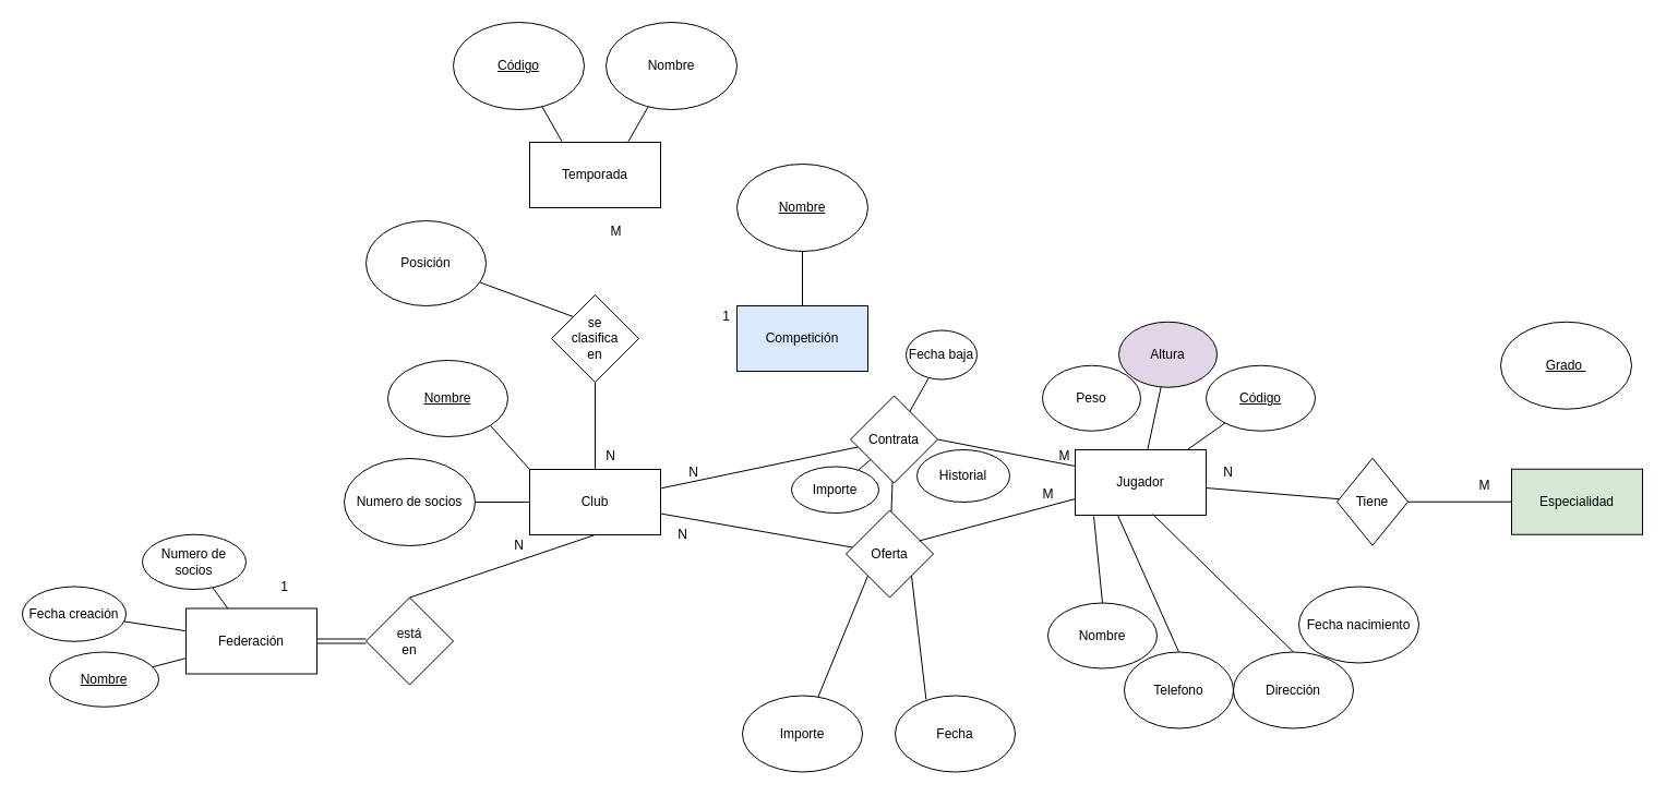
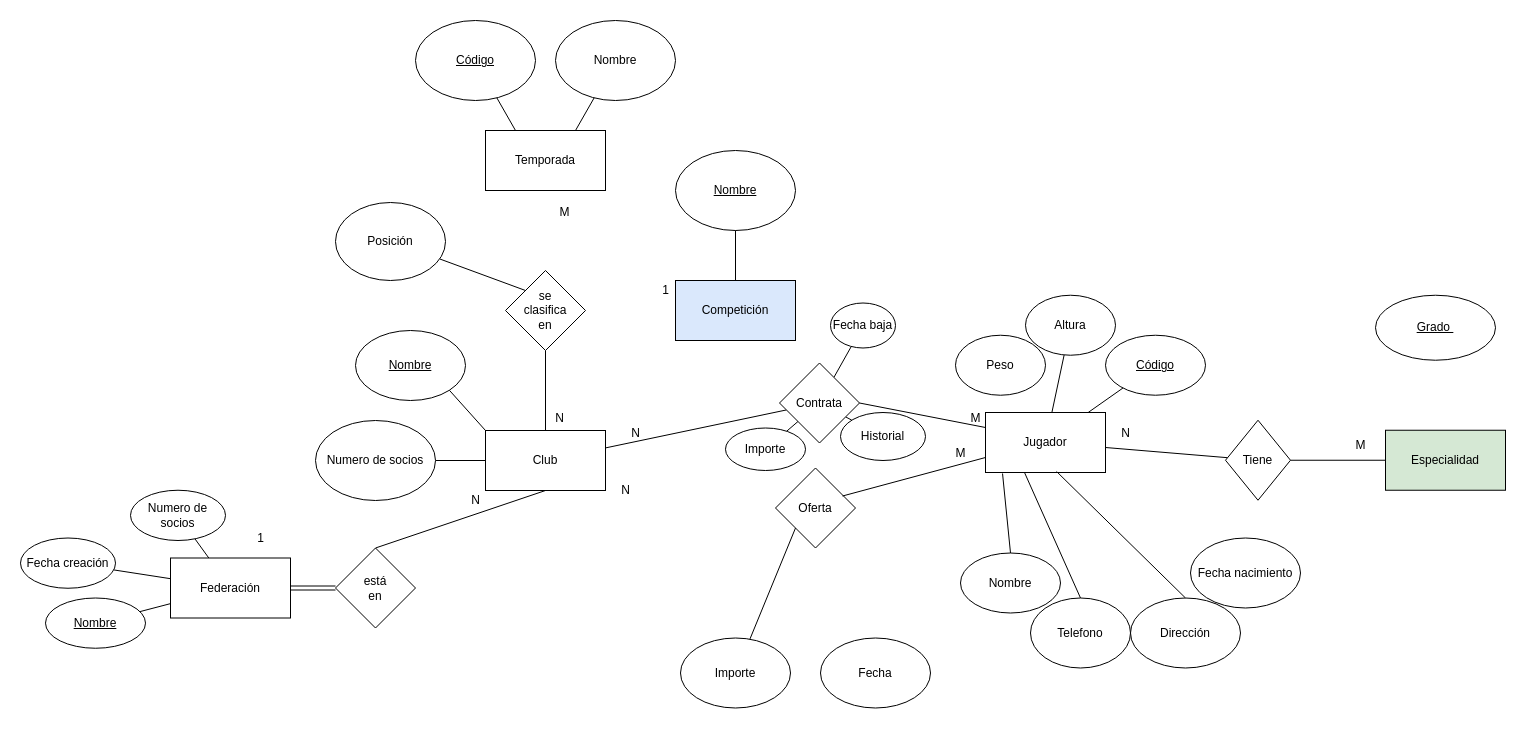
  <mxCell id="0" />
  <mxCell id="1" parent="0" />
  <mxCell id="2" value="Temporada" style="rounded=0;whiteSpace=wrap;html=1;" vertex="1" parent="1"><mxGeometry x="485" y="130" width="120" height="60" as="geometry" /></mxCell>
  <mxCell id="3" style="rounded=0;orthogonalLoop=1;jettySize=auto;html=1;endArrow=none;endFill=0;" edge="1" parent="1" source="6" target="21"><mxGeometry relative="1" as="geometry" /></mxCell>
  <mxCell id="4" style="edgeStyle=none;rounded=0;orthogonalLoop=1;jettySize=auto;html=1;endArrow=none;endFill=0;" edge="1" parent="1" source="6" target="25"><mxGeometry relative="1" as="geometry" /></mxCell>
- <mxCell id="5" style="edgeStyle=none;rounded=0;orthogonalLoop=1;jettySize=auto;html=1;endArrow=none;endFill=0;" edge="1" parent="1" source="6" target="30"><mxGeometry relative="1" as="geometry" /></mxCell>
  <mxCell id="6" value="Club" style="rounded=0;whiteSpace=wrap;html=1;" vertex="1" parent="1"><mxGeometry x="485" y="430" width="120" height="60" as="geometry" /></mxCell>
  <mxCell id="7" value="Competición" style="rounded=0;whiteSpace=wrap;html=1;fillColor=#dae8fc;" vertex="1" parent="1"><mxGeometry x="675" y="280" width="120" height="60" as="geometry" /></mxCell>
  <mxCell id="8" value="Especialidad" style="rounded=0;whiteSpace=wrap;html=1;fillColor=#d5e8d4;" vertex="1" parent="1"><mxGeometry x="1385" y="429.74" width="120" height="60" as="geometry" /></mxCell>
  <mxCell id="9" style="edgeStyle=none;rounded=0;orthogonalLoop=1;jettySize=auto;html=1;endArrow=none;endFill=0;" edge="1" parent="1" source="12" target="69"><mxGeometry relative="1" as="geometry" /></mxCell>
  <mxCell id="10" style="edgeStyle=none;rounded=0;orthogonalLoop=1;jettySize=auto;html=1;endArrow=none;endFill=0;" edge="1" parent="1" source="12" target="70"><mxGeometry relative="1" as="geometry" /></mxCell>
  <mxCell id="11" style="edgeStyle=none;rounded=0;orthogonalLoop=1;jettySize=auto;html=1;endArrow=none;endFill=0;" edge="1" parent="1" source="12" target="71"><mxGeometry relative="1" as="geometry" /></mxCell>
  <mxCell id="12" value="Federación" style="rounded=0;whiteSpace=wrap;html=1;" vertex="1" parent="1"><mxGeometry x="170" y="557.5" width="120" height="60" as="geometry" /></mxCell>
  <mxCell id="13" style="edgeStyle=none;rounded=0;orthogonalLoop=1;jettySize=auto;html=1;endArrow=none;endFill=0;" edge="1" parent="1" source="15" target="63"><mxGeometry relative="1" as="geometry" /></mxCell>
  <mxCell id="14" style="edgeStyle=none;rounded=0;orthogonalLoop=1;jettySize=auto;html=1;endArrow=none;endFill=0;" edge="1" parent="1" source="15" target="58"><mxGeometry relative="1" as="geometry" /></mxCell>
  <mxCell id="15" value="Jugador" style="rounded=0;whiteSpace=wrap;html=1;" vertex="1" parent="1"><mxGeometry x="985" y="412" width="120" height="60" as="geometry" /></mxCell>
  <mxCell id="16" value="Posición" style="ellipse;whiteSpace=wrap;html=1;" vertex="1" parent="1"><mxGeometry x="335" y="202" width="110" height="78" as="geometry" /></mxCell>
  <mxCell id="17" value="&lt;u&gt;Nombre&lt;/u&gt;" style="ellipse;whiteSpace=wrap;html=1;" vertex="1" parent="1"><mxGeometry x="355" y="330" width="110" height="70" as="geometry" /></mxCell>
  <mxCell id="18" value="&lt;u&gt;Código&lt;/u&gt;" style="ellipse;whiteSpace=wrap;html=1;" vertex="1" parent="1"><mxGeometry x="415" y="20" width="120" height="80" as="geometry" /></mxCell>
  <mxCell id="19" value="&lt;u&gt;Nombre&lt;/u&gt;" style="ellipse;whiteSpace=wrap;html=1;" vertex="1" parent="1"><mxGeometry x="675" y="150" width="120" height="80" as="geometry" /></mxCell>
  <mxCell id="20" value="Nombre" style="ellipse;whiteSpace=wrap;html=1;" vertex="1" parent="1"><mxGeometry x="555" y="20" width="120" height="80" as="geometry" /></mxCell>
  <mxCell id="21" value="se&lt;br&gt;clasifica&lt;br&gt;en" style="rhombus;whiteSpace=wrap;html=1;" vertex="1" parent="1"><mxGeometry x="505" y="270" width="80" height="80" as="geometry" /></mxCell>
- <mxCell id="22" style="edgeStyle=none;rounded=0;orthogonalLoop=1;jettySize=auto;html=1;endArrow=none;endFill=0;" edge="1" parent="1" source="25" target="30"><mxGeometry relative="1" as="geometry" /></mxCell>
+ <mxCell id="22" style="edgeStyle=none;rounded=0;orthogonalLoop=1;jettySize=auto;html=1;endArrow=none;endFill=0;" edge="1" parent="1" source="25" target="65"><mxGeometry relative="1" as="geometry" /></mxCell>
  <mxCell id="23" style="edgeStyle=none;rounded=0;orthogonalLoop=1;jettySize=auto;html=1;endArrow=none;endFill=0;" edge="1" parent="1" source="25" target="49"><mxGeometry relative="1" as="geometry" /></mxCell>
  <mxCell id="24" style="edgeStyle=none;rounded=0;orthogonalLoop=1;jettySize=auto;html=1;endArrow=none;endFill=0;" edge="1" parent="1" source="25" target="51"><mxGeometry relative="1" as="geometry" /></mxCell>
  <mxCell id="25" value="Contrata" style="rhombus;whiteSpace=wrap;html=1;" vertex="1" parent="1"><mxGeometry x="779" y="362.5" width="80" height="80" as="geometry" /></mxCell>
  <mxCell id="26" style="edgeStyle=none;rounded=0;orthogonalLoop=1;jettySize=auto;html=1;endArrow=none;endFill=0;shape=link;" edge="1" parent="1" source="27" target="12"><mxGeometry relative="1" as="geometry" /></mxCell>
  <mxCell id="27" value="está&lt;br&gt;en" style="rhombus;whiteSpace=wrap;html=1;" vertex="1" parent="1"><mxGeometry x="335" y="547.5" width="80" height="80" as="geometry" /></mxCell>
  <mxCell id="28" style="edgeStyle=none;rounded=0;orthogonalLoop=1;jettySize=auto;html=1;endArrow=none;endFill=0;" edge="1" parent="1" source="29" target="15"><mxGeometry relative="1" as="geometry" /></mxCell>
  <mxCell id="29" value="Tiene" style="rhombus;whiteSpace=wrap;html=1;" vertex="1" parent="1"><mxGeometry x="1225" y="419.74" width="65" height="80" as="geometry" /></mxCell>
  <mxCell id="30" value="Oferta" style="rhombus;whiteSpace=wrap;html=1;" vertex="1" parent="1"><mxGeometry x="775" y="467.5" width="80" height="80" as="geometry" /></mxCell>
  <mxCell id="31" value="" style="endArrow=none;html=1;exitX=0.25;exitY=0;exitDx=0;exitDy=0;" edge="1" parent="1" source="2" target="18"><mxGeometry width="50" height="50" relative="1" as="geometry"><mxPoint x="375" y="150" as="sourcePoint" /><mxPoint x="425" y="100" as="targetPoint" /></mxGeometry></mxCell>
  <mxCell id="32" value="" style="endArrow=none;html=1;exitX=0.75;exitY=0;exitDx=0;exitDy=0;" edge="1" parent="1" source="2" target="20"><mxGeometry width="50" height="50" relative="1" as="geometry"><mxPoint x="645" y="165" as="sourcePoint" /><mxPoint x="695" y="115" as="targetPoint" /></mxGeometry></mxCell>
  <mxCell id="33" value="M" style="text;html=1;align=center;verticalAlign=middle;resizable=0;points=[];autosize=1;" vertex="1" parent="1"><mxGeometry x="549" y="202" width="30" height="20" as="geometry" /></mxCell>
  <mxCell id="34" value="" style="endArrow=none;html=1;entryX=0;entryY=0;entryDx=0;entryDy=0;exitX=0.95;exitY=0.725;exitDx=0;exitDy=0;exitPerimeter=0;" edge="1" parent="1" source="16" target="21"><mxGeometry width="50" height="50" relative="1" as="geometry"><mxPoint x="465" y="270" as="sourcePoint" /><mxPoint x="445" y="220" as="targetPoint" /></mxGeometry></mxCell>
  <mxCell id="35" value="1" style="text;html=1;align=center;verticalAlign=middle;resizable=0;points=[];autosize=1;" vertex="1" parent="1"><mxGeometry x="655" y="280" width="20" height="20" as="geometry" /></mxCell>
  <mxCell id="36" value="" style="endArrow=none;html=1;entryX=0.5;entryY=1;entryDx=0;entryDy=0;exitX=0.5;exitY=0;exitDx=0;exitDy=0;" edge="1" parent="1" source="27" target="6"><mxGeometry width="50" height="50" relative="1" as="geometry"><mxPoint x="545" y="550" as="sourcePoint" /><mxPoint x="595" y="500" as="targetPoint" /></mxGeometry></mxCell>
  <mxCell id="37" value="" style="endArrow=none;html=1;entryX=0.5;entryY=1;entryDx=0;entryDy=0;exitX=0.5;exitY=0;exitDx=0;exitDy=0;" edge="1" parent="1" source="7" target="19"><mxGeometry width="50" height="50" relative="1" as="geometry"><mxPoint x="710" y="260" as="sourcePoint" /><mxPoint x="760" y="210" as="targetPoint" /></mxGeometry></mxCell>
  <mxCell id="38" value="N" style="text;html=1;align=center;verticalAlign=middle;resizable=0;points=[];autosize=1;" vertex="1" parent="1"><mxGeometry x="549" y="407.5" width="20" height="20" as="geometry" /></mxCell>
  <mxCell id="39" value="" style="endArrow=none;html=1;entryX=1;entryY=1;entryDx=0;entryDy=0;exitX=0;exitY=0;exitDx=0;exitDy=0;" edge="1" parent="1" source="6" target="17"><mxGeometry width="50" height="50" relative="1" as="geometry"><mxPoint x="405" y="450" as="sourcePoint" /><mxPoint x="455" y="400" as="targetPoint" /></mxGeometry></mxCell>
  <mxCell id="40" value="" style="endArrow=none;html=1;entryX=0;entryY=0.5;entryDx=0;entryDy=0;exitX=1;exitY=0.5;exitDx=0;exitDy=0;" edge="1" parent="1" source="41" target="6"><mxGeometry width="50" height="50" relative="1" as="geometry"><mxPoint x="425" y="550" as="sourcePoint" /><mxPoint x="475" y="500" as="targetPoint" /></mxGeometry></mxCell>
  <mxCell id="41" value="Numero de socios" style="ellipse;whiteSpace=wrap;html=1;" vertex="1" parent="1"><mxGeometry x="315" y="420" width="120" height="80" as="geometry" /></mxCell>
  <mxCell id="42" value="Fecha" style="ellipse;whiteSpace=wrap;html=1;" vertex="1" parent="1"><mxGeometry x="820" y="637.5" width="110" height="70" as="geometry" /></mxCell>
  <mxCell id="43" value="Importe" style="ellipse;whiteSpace=wrap;html=1;" vertex="1" parent="1"><mxGeometry x="680" y="637.5" width="110" height="70" as="geometry" /></mxCell>
  <mxCell id="44" value="N" style="text;html=1;align=center;verticalAlign=middle;resizable=0;points=[];autosize=1;" vertex="1" parent="1"><mxGeometry x="465" y="490" width="20" height="20" as="geometry" /></mxCell>
  <mxCell id="45" value="" style="endArrow=none;html=1;exitX=0.45;exitY=0.013;exitDx=0;exitDy=0;exitPerimeter=0;entryX=0;entryY=1;entryDx=0;entryDy=0;" edge="1" parent="1" target="30"><mxGeometry width="50" height="50" relative="1" as="geometry"><mxPoint x="749.5" y="638.41" as="sourcePoint" /><mxPoint x="790" y="547.5" as="targetPoint" /></mxGeometry></mxCell>
  <mxCell id="46" value="1" style="text;html=1;align=center;verticalAlign=middle;resizable=0;points=[];autosize=1;" vertex="1" parent="1"><mxGeometry x="250" y="527.5" width="20" height="20" as="geometry" /></mxCell>
- <mxCell id="47" value="" style="endArrow=none;html=1;exitX=1;exitY=1;exitDx=0;exitDy=0;entryX=0.258;entryY=0.05;entryDx=0;entryDy=0;entryPerimeter=0;" edge="1" parent="1" source="30" target="42"><mxGeometry width="50" height="50" relative="1" as="geometry"><mxPoint x="840" y="547.5" as="sourcePoint" /><mxPoint x="890" y="497.5" as="targetPoint" /></mxGeometry></mxCell>
  <mxCell id="48" value="N" style="text;html=1;align=center;verticalAlign=middle;resizable=0;points=[];autosize=1;" vertex="1" parent="1"><mxGeometry x="615" y="480" width="20" height="20" as="geometry" /></mxCell>
  <mxCell id="49" value="Importe" style="ellipse;whiteSpace=wrap;html=1;" vertex="1" parent="1"><mxGeometry x="725" y="427.5" width="80" height="42.5" as="geometry" /></mxCell>
  <mxCell id="50" value="Peso" style="ellipse;whiteSpace=wrap;html=1;" vertex="1" parent="1"><mxGeometry x="955" y="334.74" width="90" height="60" as="geometry" /></mxCell>
  <mxCell id="51" value="Fecha baja" style="ellipse;whiteSpace=wrap;html=1;" vertex="1" parent="1"><mxGeometry x="830" y="302.5" width="65" height="45" as="geometry" /></mxCell>
  <mxCell id="52" value="N" style="text;html=1;align=center;verticalAlign=middle;resizable=0;points=[];autosize=1;" vertex="1" parent="1"><mxGeometry x="625" y="422.5" width="20" height="20" as="geometry" /></mxCell>
  <mxCell id="53" value="" style="endArrow=none;html=1;exitX=1;exitY=0.5;exitDx=0;exitDy=0;entryX=0;entryY=0.25;entryDx=0;entryDy=0;" edge="1" parent="1" source="25" target="15"><mxGeometry width="50" height="50" relative="1" as="geometry"><mxPoint x="930" y="457.5" as="sourcePoint" /><mxPoint x="980" y="407.5" as="targetPoint" /></mxGeometry></mxCell>
  <mxCell id="54" value="" style="endArrow=none;html=1;entryX=0;entryY=0.75;entryDx=0;entryDy=0;exitX=0.838;exitY=0.35;exitDx=0;exitDy=0;exitPerimeter=0;" edge="1" parent="1" source="30" target="15"><mxGeometry width="50" height="50" relative="1" as="geometry"><mxPoint x="850" y="527.5" as="sourcePoint" /><mxPoint x="940" y="497.5" as="targetPoint" /></mxGeometry></mxCell>
  <mxCell id="55" value="M" style="text;html=1;align=center;verticalAlign=middle;resizable=0;points=[];autosize=1;" vertex="1" parent="1"><mxGeometry x="960" y="407.5" width="30" height="20" as="geometry" /></mxCell>
  <mxCell id="56" value="" style="endArrow=none;html=1;exitX=1;exitY=0.5;exitDx=0;exitDy=0;entryX=0;entryY=0.5;entryDx=0;entryDy=0;" edge="1" parent="1" source="29" target="8"><mxGeometry width="50" height="50" relative="1" as="geometry"><mxPoint x="1235" y="414.74" as="sourcePoint" /><mxPoint x="1285" y="364.74" as="targetPoint" /></mxGeometry></mxCell>
  <mxCell id="57" value="M" style="text;html=1;align=center;verticalAlign=middle;resizable=0;points=[];autosize=1;" vertex="1" parent="1"><mxGeometry x="1345" y="434.74" width="30" height="20" as="geometry" /></mxCell>
  <mxCell id="58" value="&lt;u&gt;Código&lt;/u&gt;" style="ellipse;whiteSpace=wrap;html=1;" vertex="1" parent="1"><mxGeometry x="1105" y="334.74" width="100" height="60" as="geometry" /></mxCell>
  <mxCell id="59" value="Nombre" style="ellipse;whiteSpace=wrap;html=1;" vertex="1" parent="1"><mxGeometry x="960" y="552.5" width="100" height="60" as="geometry" /></mxCell>
  <mxCell id="60" value="Dirección" style="ellipse;whiteSpace=wrap;html=1;" vertex="1" parent="1"><mxGeometry x="1130" y="597.5" width="110" height="70" as="geometry" /></mxCell>
  <mxCell id="61" value="Telefono" style="ellipse;whiteSpace=wrap;html=1;" vertex="1" parent="1"><mxGeometry x="1030" y="597.5" width="100" height="70" as="geometry" /></mxCell>
  <mxCell id="62" value="Fecha nacimiento" style="ellipse;whiteSpace=wrap;html=1;" vertex="1" parent="1"><mxGeometry x="1190" y="537.5" width="110" height="70" as="geometry" /></mxCell>
- <mxCell id="63" value="Altura" style="ellipse;whiteSpace=wrap;html=1;fillColor=#e1d5e7;" vertex="1" parent="1"><mxGeometry x="1025" y="294.74" width="90" height="60" as="geometry" /></mxCell>
- <mxCell id="64" value="&lt;u&gt;Grado&amp;nbsp;&lt;/u&gt;" style="ellipse;whiteSpace=wrap;html=1;" vertex="1" parent="1"><mxGeometry x="1375" y="294.74" width="120" height="80" as="geometry" /></mxCell>
+ <mxCell id="63" value="Altura" style="ellipse;whiteSpace=wrap;html=1;" vertex="1" parent="1"><mxGeometry x="1025" y="294.74" width="90" height="60" as="geometry" /></mxCell>
+ <mxCell id="64" value="&lt;u&gt;Grado&amp;nbsp;&lt;/u&gt;" style="ellipse;whiteSpace=wrap;html=1;" vertex="1" parent="1"><mxGeometry x="1375" y="294.74" width="120" height="65" as="geometry" /></mxCell>
  <mxCell id="65" value="Historial" style="ellipse;whiteSpace=wrap;html=1;" vertex="1" parent="1"><mxGeometry x="840" y="412" width="85" height="48" as="geometry" /></mxCell>
  <mxCell id="66" value="" style="endArrow=none;html=1;exitX=0.5;exitY=0;exitDx=0;exitDy=0;entryX=0.325;entryY=1;entryDx=0;entryDy=0;entryPerimeter=0;" edge="1" parent="1" source="61" target="15"><mxGeometry width="50" height="50" relative="1" as="geometry"><mxPoint x="1150" y="602.5" as="sourcePoint" /><mxPoint x="1200" y="552.5" as="targetPoint" /></mxGeometry></mxCell>
  <mxCell id="67" value="" style="endArrow=none;html=1;exitX=0.5;exitY=0;exitDx=0;exitDy=0;entryX=0.142;entryY=1.017;entryDx=0;entryDy=0;entryPerimeter=0;" edge="1" parent="1" source="59" target="15"><mxGeometry width="50" height="50" relative="1" as="geometry"><mxPoint x="1130" y="562.5" as="sourcePoint" /><mxPoint x="1180" y="512.5" as="targetPoint" /></mxGeometry></mxCell>
  <mxCell id="68" value="" style="endArrow=none;html=1;exitX=0.5;exitY=0;exitDx=0;exitDy=0;entryX=0.592;entryY=0.983;entryDx=0;entryDy=0;entryPerimeter=0;" edge="1" parent="1" source="60" target="15"><mxGeometry width="50" height="50" relative="1" as="geometry"><mxPoint x="1175" y="607.5" as="sourcePoint" /><mxPoint x="1225" y="557.5" as="targetPoint" /></mxGeometry></mxCell>
  <mxCell id="69" value="Numero de socios" style="ellipse;whiteSpace=wrap;html=1;" vertex="1" parent="1"><mxGeometry x="130" y="489.74" width="95" height="50.26" as="geometry" /></mxCell>
  <mxCell id="70" value="Fecha creación" style="ellipse;whiteSpace=wrap;html=1;" vertex="1" parent="1"><mxGeometry x="20" y="537.5" width="95" height="50.26" as="geometry" /></mxCell>
  <mxCell id="71" value="&lt;u&gt;Nombre&lt;/u&gt;" style="ellipse;whiteSpace=wrap;html=1;" vertex="1" parent="1"><mxGeometry x="45" y="597.5" width="100" height="50.26" as="geometry" /></mxCell>
  <mxCell id="72" value="M" style="text;html=1;align=center;verticalAlign=middle;resizable=0;points=[];autosize=1;" vertex="1" parent="1"><mxGeometry x="945" y="442.5" width="30" height="20" as="geometry" /></mxCell>
  <mxCell id="73" value="N" style="text;html=1;align=center;verticalAlign=middle;resizable=0;points=[];autosize=1;" vertex="1" parent="1"><mxGeometry x="1115" y="422.5" width="20" height="20" as="geometry" /></mxCell>
